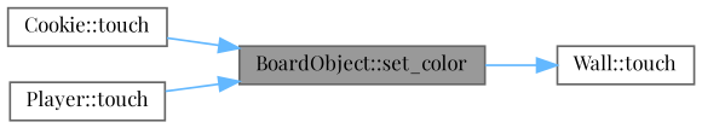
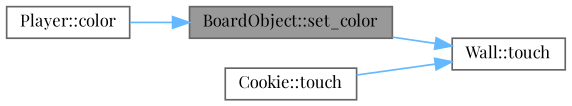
  digraph {
    fontname="Playfair Display"
    rankdir=RL
    node [color=grey40 fillcolor=white fontname="Playfair Display" fontsize=10 shape=box style=filled]
    edge [color=steelblue1 dir=back fontname="Playfair Display" fontsize=10 labelfontname=Helvetica labelfontsize=10 style=solid]
    n1 [color=gray40 fillcolor=grey60 fontcolor=black height=0.2 label="BoardObject::set_color" width=0.4]
    n2 [height=0.2 label="Cookie::touch" width=0.4]
-   n3 [height=0.2 label="Player::touch" width=0.4]
+   n3 [height=0.2 label="Player::color" width=0.4]
    n4 [height=0.2 label="Wall::touch" width=0.4]
-   n1 -> n2
+   n4 -> n2
    n1 -> n3
    n4 -> n1
  }
